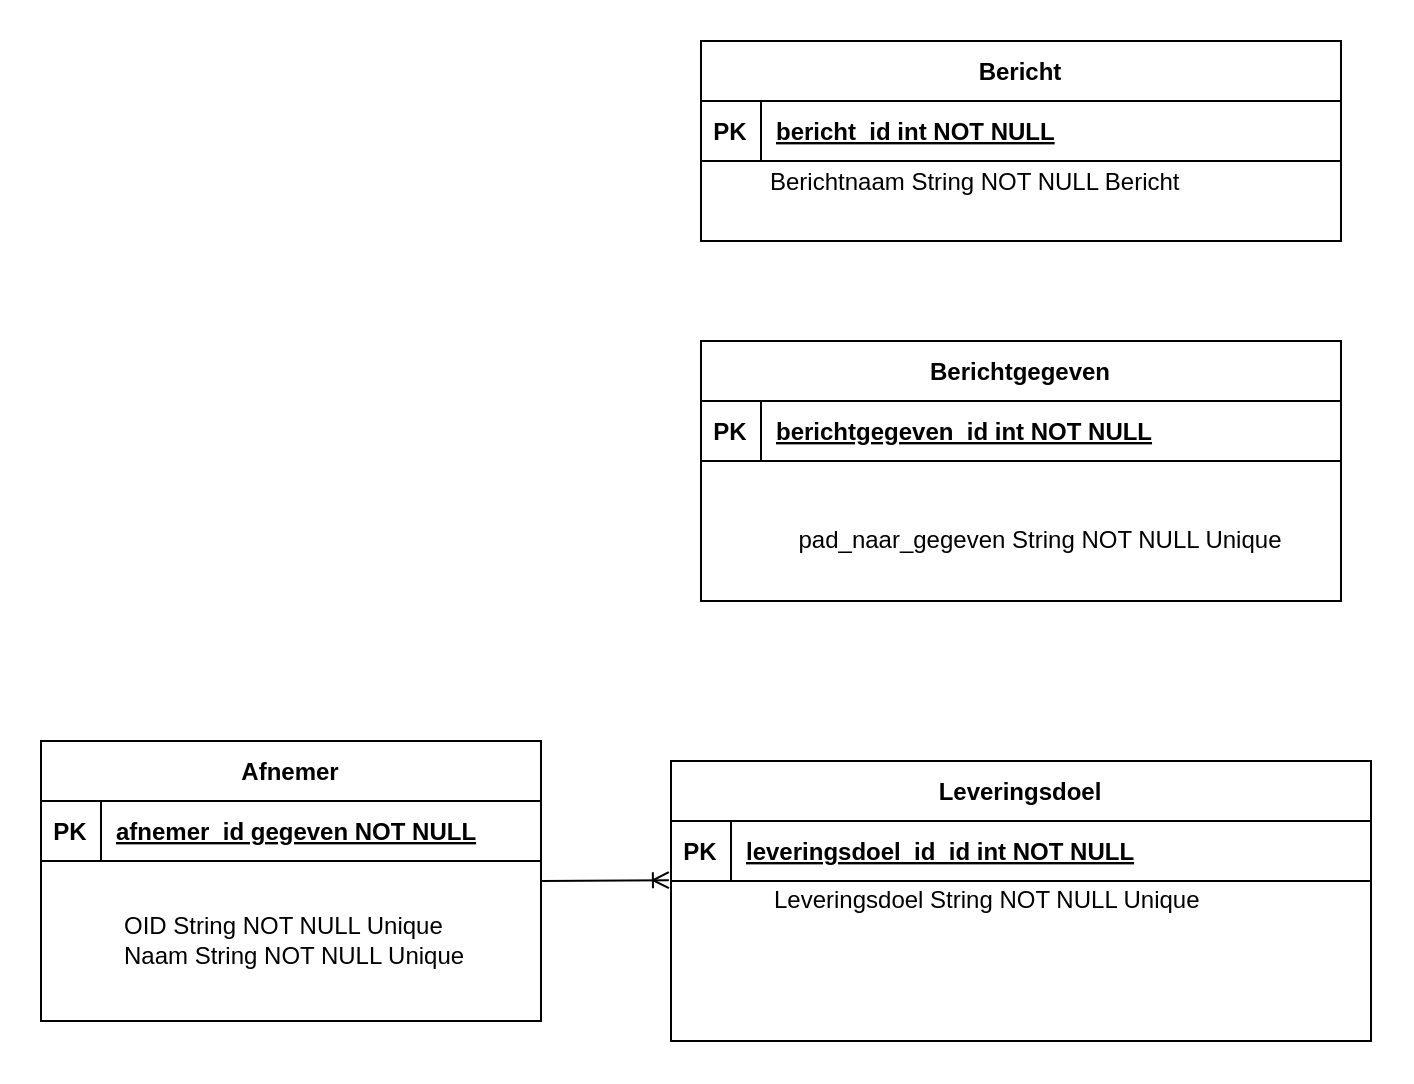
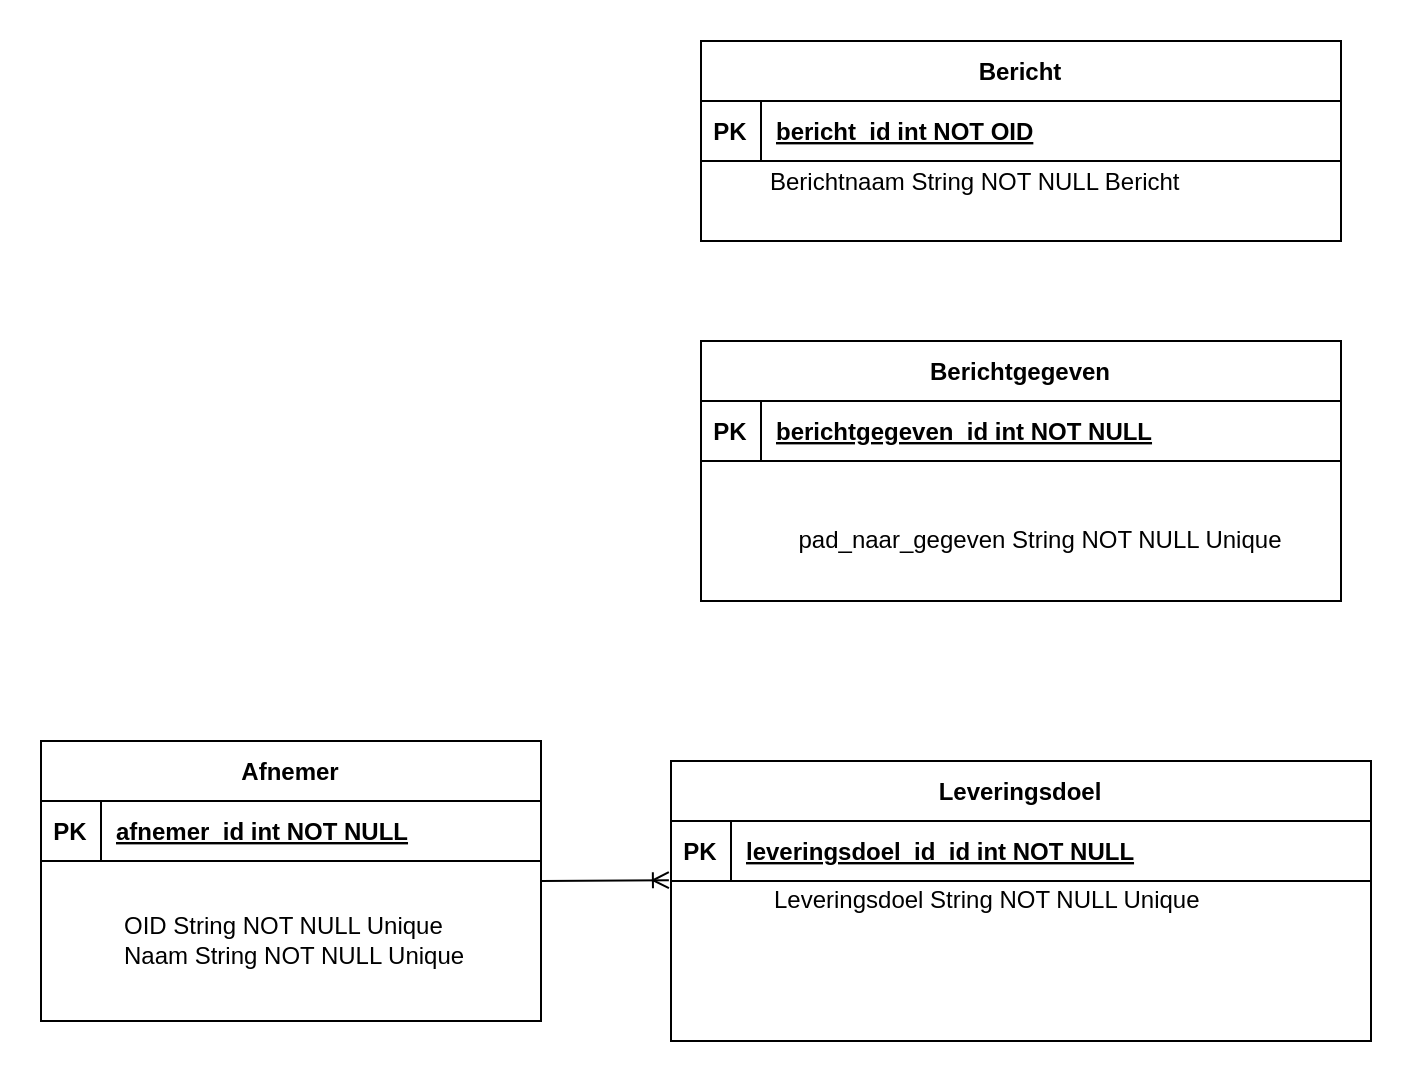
  <mxCell id="0" />
  <mxCell id="1" parent="0" />
  <mxCell id="2" value="" style="group" parent="1" vertex="1" connectable="0"><mxGeometry x="350" y="20" width="320" height="100" as="geometry" /></mxCell>
  <mxCell id="3" value="Bericht" style="shape=table;startSize=30;container=1;collapsible=1;childLayout=tableLayout;fixedRows=1;rowLines=0;fontStyle=1;align=center;resizeLast=1;" parent="2" vertex="1"><mxGeometry width="320" height="100" as="geometry" /></mxCell>
  <mxCell id="4" value="" style="shape=partialRectangle;collapsible=0;dropTarget=0;pointerEvents=0;fillColor=none;points=[[0,0.5],[1,0.5]];portConstraint=eastwest;top=0;left=0;right=0;bottom=1;" parent="3" vertex="1"><mxGeometry y="30" width="320" height="30" as="geometry" /></mxCell>
  <mxCell id="5" value="PK" style="shape=partialRectangle;overflow=hidden;connectable=0;fillColor=none;top=0;left=0;bottom=0;right=0;fontStyle=1;" parent="4" vertex="1"><mxGeometry width="30" height="30" as="geometry" /></mxCell>
- <mxCell id="6" value="bericht_id int NOT NULL " style="shape=partialRectangle;overflow=hidden;connectable=0;fillColor=none;top=0;left=0;bottom=0;right=0;align=left;spacingLeft=6;fontStyle=5;" parent="4" vertex="1"><mxGeometry x="30" width="290" height="30" as="geometry" /></mxCell>
+ <mxCell id="6" value="bericht_id int NOT OID " style="shape=partialRectangle;overflow=hidden;connectable=0;fillColor=none;top=0;left=0;bottom=0;right=0;align=left;spacingLeft=6;fontStyle=5;" parent="4" vertex="1"><mxGeometry x="30" width="290" height="30" as="geometry" /></mxCell>
  <mxCell id="7" value="Berichtnaam String NOT NULL Bericht&lt;br&gt;" style="text;html=1;strokeColor=none;fillColor=none;align=left;verticalAlign=middle;whiteSpace=wrap;rounded=0;" parent="2" vertex="1"><mxGeometry x="32.821" y="50" width="213.333" height="42.857" as="geometry" /></mxCell>
  <mxCell id="8" value="" style="group" parent="1" vertex="1" connectable="0"><mxGeometry x="20" y="370" width="250" height="140" as="geometry" /></mxCell>
  <mxCell id="9" value="Afnemer" style="shape=table;startSize=30;container=1;collapsible=1;childLayout=tableLayout;fixedRows=1;rowLines=0;fontStyle=1;align=center;resizeLast=1;" parent="8" vertex="1"><mxGeometry width="250" height="140" as="geometry" /></mxCell>
  <mxCell id="10" value="" style="shape=partialRectangle;collapsible=0;dropTarget=0;pointerEvents=0;fillColor=none;points=[[0,0.5],[1,0.5]];portConstraint=eastwest;top=0;left=0;right=0;bottom=1;" parent="9" vertex="1"><mxGeometry y="30" width="250" height="30" as="geometry" /></mxCell>
  <mxCell id="11" value="PK" style="shape=partialRectangle;overflow=hidden;connectable=0;fillColor=none;top=0;left=0;bottom=0;right=0;fontStyle=1;" parent="10" vertex="1"><mxGeometry width="30" height="30" as="geometry" /></mxCell>
- <mxCell id="12" value="afnemer_id gegeven NOT NULL " style="shape=partialRectangle;overflow=hidden;connectable=0;fillColor=none;top=0;left=0;bottom=0;right=0;align=left;spacingLeft=6;fontStyle=5;" parent="10" vertex="1"><mxGeometry x="30" width="220" height="30" as="geometry" /></mxCell>
+ <mxCell id="12" value="afnemer_id int NOT NULL " style="shape=partialRectangle;overflow=hidden;connectable=0;fillColor=none;top=0;left=0;bottom=0;right=0;align=left;spacingLeft=6;fontStyle=5;" parent="10" vertex="1"><mxGeometry x="30" width="220" height="30" as="geometry" /></mxCell>
  <mxCell id="13" value="OID String NOT NULL Unique&lt;br&gt;&lt;div&gt;&lt;span&gt;Naam String NOT NULL Unique&lt;/span&gt;&lt;/div&gt;" style="text;html=1;strokeColor=none;fillColor=none;align=left;verticalAlign=middle;whiteSpace=wrap;rounded=0;" parent="8" vertex="1"><mxGeometry x="40" y="70" width="190" height="60" as="geometry" /></mxCell>
  <mxCell id="14" value="" style="group" parent="1" vertex="1" connectable="0"><mxGeometry x="350" y="170" width="320" height="130" as="geometry" /></mxCell>
  <mxCell id="15" value="Berichtgegeven" style="shape=table;startSize=30;container=1;collapsible=1;childLayout=tableLayout;fixedRows=1;rowLines=0;fontStyle=1;align=center;resizeLast=1;" parent="14" vertex="1"><mxGeometry width="320" height="130" as="geometry" /></mxCell>
  <mxCell id="16" value="" style="shape=partialRectangle;collapsible=0;dropTarget=0;pointerEvents=0;fillColor=none;points=[[0,0.5],[1,0.5]];portConstraint=eastwest;top=0;left=0;right=0;bottom=1;" parent="15" vertex="1"><mxGeometry y="30" width="320" height="30" as="geometry" /></mxCell>
  <mxCell id="17" value="PK" style="shape=partialRectangle;overflow=hidden;connectable=0;fillColor=none;top=0;left=0;bottom=0;right=0;fontStyle=1;" parent="16" vertex="1"><mxGeometry width="30" height="30" as="geometry" /></mxCell>
  <mxCell id="18" value="berichtgegeven_id int NOT NULL " style="shape=partialRectangle;overflow=hidden;connectable=0;fillColor=none;top=0;left=0;bottom=0;right=0;align=left;spacingLeft=6;fontStyle=5;" parent="16" vertex="1"><mxGeometry x="30" width="290" height="30" as="geometry" /></mxCell>
  <mxCell id="19" value="pad_naar_gegeven String NOT NULL Unique" style="text;html=1;strokeColor=none;fillColor=none;align=center;verticalAlign=middle;whiteSpace=wrap;rounded=0;" parent="14" vertex="1"><mxGeometry x="40" y="70" width="260" height="60" as="geometry" /></mxCell>
  <mxCell id="20" value="" style="group" parent="1" vertex="1" connectable="0"><mxGeometry x="335" y="350" width="350" height="140" as="geometry" /></mxCell>
  <mxCell id="21" value="Leveringsdoel" style="shape=table;startSize=30;container=1;collapsible=1;childLayout=tableLayout;fixedRows=1;rowLines=0;fontStyle=1;align=center;resizeLast=1;" parent="20" vertex="1"><mxGeometry y="30" width="350" height="140" as="geometry" /></mxCell>
  <mxCell id="22" value="" style="shape=partialRectangle;collapsible=0;dropTarget=0;pointerEvents=0;fillColor=none;points=[[0,0.5],[1,0.5]];portConstraint=eastwest;top=0;left=0;right=0;bottom=1;" parent="21" vertex="1"><mxGeometry y="30" width="350" height="30" as="geometry" /></mxCell>
  <mxCell id="23" value="PK" style="shape=partialRectangle;overflow=hidden;connectable=0;fillColor=none;top=0;left=0;bottom=0;right=0;fontStyle=1;" parent="22" vertex="1"><mxGeometry width="30" height="30" as="geometry" /></mxCell>
  <mxCell id="24" value="leveringsdoel_id_id int NOT NULL " style="shape=partialRectangle;overflow=hidden;connectable=0;fillColor=none;top=0;left=0;bottom=0;right=0;align=left;spacingLeft=6;fontStyle=5;" parent="22" vertex="1"><mxGeometry x="30" width="320" height="30" as="geometry" /></mxCell>
  <mxCell id="25" value="Leveringsdoel String NOT NULL Unique" style="text;html=1;strokeColor=none;fillColor=none;align=left;verticalAlign=middle;whiteSpace=wrap;rounded=0;" parent="20" vertex="1"><mxGeometry x="50" y="70" width="240" height="60" as="geometry" /></mxCell>
  <mxCell id="26" value="" style="fontSize=12;html=1;endArrow=ERoneToMany;exitX=1;exitY=0.5;exitDx=0;exitDy=0;entryX=-0.003;entryY=0.986;entryDx=0;entryDy=0;entryPerimeter=0;" parent="1" source="9" target="22" edge="1"><mxGeometry width="100" height="100" relative="1" as="geometry"><mxPoint x="180" y="180" as="sourcePoint" /><mxPoint x="180" y="270" as="targetPoint" /></mxGeometry></mxCell>
